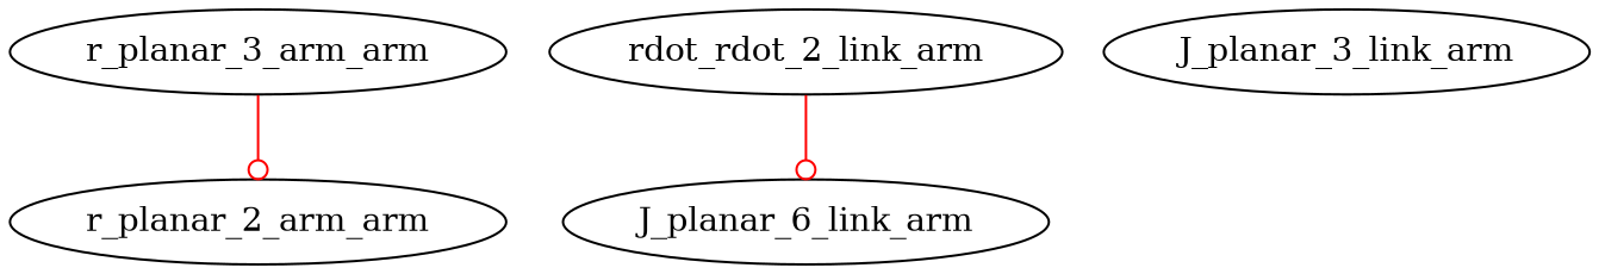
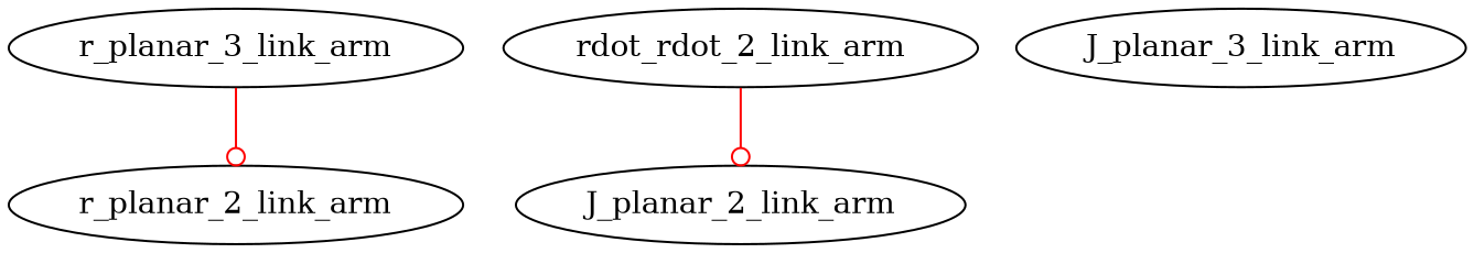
  digraph {
    fontname="DejaVu Serif"
    node [fontname="DejaVu Serif"]
    edge [arrowhead=odot color=red fontname="DejaVu Serif"]
-   r_planar_3_link_arm [label=r_planar_3_arm_arm]
-   r_planar_2_link_arm [label=r_planar_2_arm_arm]
+   r_planar_3_link_arm
+   r_planar_2_link_arm
    n3 [label=rdot_rdot_2_link_arm]
-   J_planar_2_link_arm [label=J_planar_6_link_arm]
+   J_planar_2_link_arm
    J_planar_3_link_arm
    r_planar_3_link_arm -> r_planar_2_link_arm
    n3 -> J_planar_2_link_arm
  }
